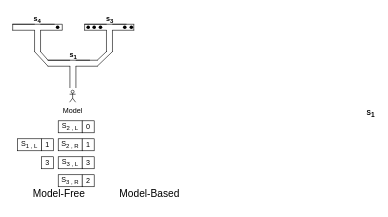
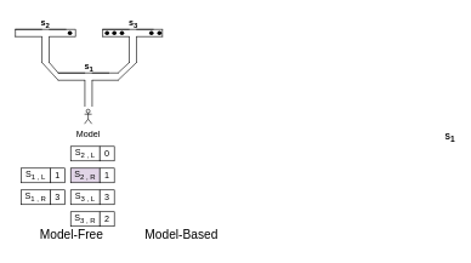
  <mxCell id="0" />
  <mxCell id="1" parent="0" />
  <mxCell id="2" value="" style="shape=partialRectangle;whiteSpace=wrap;html=1;left=0;right=0;fillColor=none;" parent="1" vertex="1"><mxGeometry x="187" y="40" width="35" height="10" as="geometry" /></mxCell>
  <mxCell id="3" value="" style="shape=partialRectangle;whiteSpace=wrap;html=1;left=0;right=0;fillColor=none;" parent="1" vertex="1"><mxGeometry x="140" y="40" width="36" height="10" as="geometry" /></mxCell>
  <mxCell id="4" value="" style="shape=partialRectangle;whiteSpace=wrap;html=1;left=0;right=0;fillColor=none;rotation=90;" parent="1" vertex="1"><mxGeometry x="164" y="63" width="35" height="10" as="geometry" /></mxCell>
  <mxCell id="5" value="" style="endArrow=none;html=1;rounded=0;exitX=0;exitY=0;exitDx=0;exitDy=0;" parent="1" source="3" edge="1"><mxGeometry width="50" height="50" relative="1" as="geometry"><mxPoint x="180" y="90" as="sourcePoint" /><mxPoint x="210" y="40" as="targetPoint" /></mxGeometry></mxCell>
  <mxCell id="6" value="" style="shape=partialRectangle;whiteSpace=wrap;html=1;left=0;right=0;fillColor=none;" parent="1" vertex="1"><mxGeometry x="67" y="40" width="35" height="10" as="geometry" /></mxCell>
  <mxCell id="7" value="" style="shape=partialRectangle;whiteSpace=wrap;html=1;left=0;right=0;fillColor=none;" parent="1" vertex="1"><mxGeometry x="20" y="40" width="36" height="10" as="geometry" /></mxCell>
  <mxCell id="8" value="" style="shape=partialRectangle;whiteSpace=wrap;html=1;left=0;right=0;fillColor=none;rotation=90;" parent="1" vertex="1"><mxGeometry x="44" y="63" width="35" height="10" as="geometry" /></mxCell>
  <mxCell id="9" value="" style="endArrow=none;html=1;rounded=0;exitX=0;exitY=0;exitDx=0;exitDy=0;" parent="1" source="7" edge="1"><mxGeometry width="50" height="50" relative="1" as="geometry"><mxPoint x="60" y="90" as="sourcePoint" /><mxPoint x="90" y="40" as="targetPoint" /></mxGeometry></mxCell>
  <mxCell id="10" value="" style="shape=partialRectangle;whiteSpace=wrap;html=1;left=0;right=0;fillColor=none;" parent="1" vertex="1"><mxGeometry x="126" y="100" width="35" height="10" as="geometry" /></mxCell>
  <mxCell id="11" value="" style="shape=partialRectangle;whiteSpace=wrap;html=1;left=0;right=0;fillColor=none;" parent="1" vertex="1"><mxGeometry x="79" y="100" width="36" height="10" as="geometry" /></mxCell>
  <mxCell id="12" value="" style="shape=partialRectangle;whiteSpace=wrap;html=1;left=0;right=0;fillColor=none;rotation=90;" parent="1" vertex="1"><mxGeometry x="103" y="123" width="35" height="10" as="geometry" /></mxCell>
  <mxCell id="13" value="" style="endArrow=none;html=1;rounded=0;exitX=0;exitY=0;exitDx=0;exitDy=0;" parent="1" source="11" edge="1"><mxGeometry width="50" height="50" relative="1" as="geometry"><mxPoint x="119" y="150" as="sourcePoint" /><mxPoint x="149" y="100" as="targetPoint" /></mxGeometry></mxCell>
  <mxCell id="14" value="" style="endArrow=none;html=1;rounded=0;exitX=1;exitY=0;exitDx=0;exitDy=0;" parent="1" source="10" edge="1"><mxGeometry width="50" height="50" relative="1" as="geometry"><mxPoint x="127" y="135" as="sourcePoint" /><mxPoint x="177" y="85" as="targetPoint" /></mxGeometry></mxCell>
  <mxCell id="15" value="" style="endArrow=none;html=1;rounded=0;exitX=1;exitY=0;exitDx=0;exitDy=0;entryX=1;entryY=0;entryDx=0;entryDy=0;" parent="1" target="4" edge="1"><mxGeometry width="50" height="50" relative="1" as="geometry"><mxPoint x="161" y="110" as="sourcePoint" /><mxPoint x="177" y="95" as="targetPoint" /></mxGeometry></mxCell>
  <mxCell id="16" value="" style="endArrow=none;html=1;rounded=0;entryX=1;entryY=0;entryDx=0;entryDy=0;exitX=0;exitY=0;exitDx=0;exitDy=0;" parent="1" source="11" target="8" edge="1"><mxGeometry width="50" height="50" relative="1" as="geometry"><mxPoint x="290" y="140" as="sourcePoint" /><mxPoint x="340" y="90" as="targetPoint" /></mxGeometry></mxCell>
  <mxCell id="17" value="" style="endArrow=none;html=1;rounded=0;exitX=0;exitY=1;exitDx=0;exitDy=0;entryX=1;entryY=1;entryDx=0;entryDy=0;" parent="1" source="11" target="8" edge="1"><mxGeometry width="50" height="50" relative="1" as="geometry"><mxPoint x="181" y="120" as="sourcePoint" /><mxPoint x="197" y="105" as="targetPoint" /></mxGeometry></mxCell>
  <mxCell id="18" value="Model" style="shape=umlActor;verticalLabelPosition=bottom;verticalAlign=top;html=1;outlineConnect=0;" parent="1" vertex="1"><mxGeometry x="115" y="150" width="10" height="20" as="geometry" /></mxCell>
  <mxCell id="19" value="&lt;font style=&quot;font-size: 11px;&quot;&gt;S&lt;sub style=&quot;font-size: 11px;&quot;&gt;1&lt;/sub&gt;&lt;/font&gt;" style="text;strokeColor=none;fillColor=none;html=1;fontSize=24;fontStyle=1;verticalAlign=middle;align=center;" parent="1" vertex="1"><mxGeometry x="610" y="180" width="14" height="8" as="geometry" /></mxCell>
- <mxCell id="20" value="&lt;span style=&quot;font-size: 12px;&quot;&gt;s&lt;sub&gt;4&lt;/sub&gt;&lt;/span&gt;" style="text;strokeColor=none;fillColor=none;html=1;fontSize=24;fontStyle=1;verticalAlign=middle;align=center;" parent="1" vertex="1"><mxGeometry x="56" y="20" width="10" height="13" as="geometry" /></mxCell>
+ <mxCell id="20" value="&lt;span style=&quot;font-size: 12px;&quot;&gt;s&lt;sub&gt;2&lt;/sub&gt;&lt;/span&gt;" style="text;strokeColor=none;fillColor=none;html=1;fontSize=24;fontStyle=1;verticalAlign=middle;align=center;" parent="1" vertex="1"><mxGeometry x="56" y="20" width="10" height="13" as="geometry" /></mxCell>
  <mxCell id="21" value="&lt;span style=&quot;font-size: 12px;&quot;&gt;s&lt;sub&gt;1&lt;br&gt;&lt;/sub&gt;&lt;/span&gt;" style="text;strokeColor=none;fillColor=none;html=1;fontSize=24;fontStyle=1;verticalAlign=middle;align=center;" parent="1" vertex="1"><mxGeometry x="115.5" y="80" width="10" height="13" as="geometry" /></mxCell>
  <mxCell id="22" value="&lt;span style=&quot;font-size: 12px;&quot;&gt;s&lt;sub&gt;3&lt;br&gt;&lt;/sub&gt;&lt;/span&gt;" style="text;strokeColor=none;fillColor=none;html=1;fontSize=24;fontStyle=1;verticalAlign=middle;align=center;" parent="1" vertex="1"><mxGeometry x="176.5" y="20" width="10" height="13" as="geometry" /></mxCell>
  <mxCell id="23" value="" style="endArrow=none;html=1;rounded=0;fontSize=12;entryX=1;entryY=0;entryDx=0;entryDy=0;exitX=1;exitY=1;exitDx=0;exitDy=0;" parent="1" source="2" target="2" edge="1"><mxGeometry width="50" height="50" relative="1" as="geometry"><mxPoint x="200" y="110" as="sourcePoint" /><mxPoint x="250" y="60" as="targetPoint" /></mxGeometry></mxCell>
  <mxCell id="24" value="" style="endArrow=none;html=1;rounded=0;fontSize=12;entryX=1;entryY=0;entryDx=0;entryDy=0;exitX=1;exitY=1;exitDx=0;exitDy=0;" parent="1" edge="1"><mxGeometry width="50" height="50" relative="1" as="geometry"><mxPoint x="140" y="50" as="sourcePoint" /><mxPoint x="140" y="40" as="targetPoint" /></mxGeometry></mxCell>
  <mxCell id="25" value="" style="endArrow=none;html=1;rounded=0;fontSize=12;entryX=1;entryY=0;entryDx=0;entryDy=0;exitX=1;exitY=1;exitDx=0;exitDy=0;" parent="1" edge="1"><mxGeometry width="50" height="50" relative="1" as="geometry"><mxPoint x="102.77" y="50" as="sourcePoint" /><mxPoint x="102.77" y="40" as="targetPoint" /></mxGeometry></mxCell>
  <mxCell id="26" value="" style="endArrow=none;html=1;rounded=0;fontSize=12;entryX=1;entryY=0;entryDx=0;entryDy=0;exitX=1;exitY=1;exitDx=0;exitDy=0;" parent="1" edge="1"><mxGeometry width="50" height="50" relative="1" as="geometry"><mxPoint x="20" y="50" as="sourcePoint" /><mxPoint x="20" y="40" as="targetPoint" /></mxGeometry></mxCell>
  <mxCell id="27" value="" style="shape=waypoint;sketch=0;fillStyle=solid;size=6;pointerEvents=1;points=[];fillColor=none;resizable=0;rotatable=0;perimeter=centerPerimeter;snapToPoint=1;fontSize=12;" parent="1" vertex="1"><mxGeometry x="75" y="25" width="40" height="40" as="geometry" /></mxCell>
  <mxCell id="28" value="" style="shape=waypoint;sketch=0;fillStyle=solid;size=6;pointerEvents=1;points=[];fillColor=none;resizable=0;rotatable=0;perimeter=centerPerimeter;snapToPoint=1;fontSize=12;" parent="1" vertex="1"><mxGeometry x="126" y="25" width="40" height="40" as="geometry" /></mxCell>
  <mxCell id="29" value="" style="shape=waypoint;sketch=0;fillStyle=solid;size=6;pointerEvents=1;points=[];fillColor=none;resizable=0;rotatable=0;perimeter=centerPerimeter;snapToPoint=1;fontSize=12;" parent="1" vertex="1"><mxGeometry x="136" y="25" width="40" height="40" as="geometry" /></mxCell>
  <mxCell id="30" value="" style="shape=waypoint;sketch=0;fillStyle=solid;size=6;pointerEvents=1;points=[];fillColor=none;resizable=0;rotatable=0;perimeter=centerPerimeter;snapToPoint=1;fontSize=12;" parent="1" vertex="1"><mxGeometry x="198" y="25" width="40" height="40" as="geometry" /></mxCell>
  <mxCell id="31" value="" style="shape=waypoint;sketch=0;fillStyle=solid;size=6;pointerEvents=1;points=[];fillColor=none;resizable=0;rotatable=0;perimeter=centerPerimeter;snapToPoint=1;fontSize=12;" parent="1" vertex="1"><mxGeometry x="146.5" y="25" width="40" height="40" as="geometry" /></mxCell>
  <mxCell id="32" value="" style="shape=waypoint;sketch=0;fillStyle=solid;size=6;pointerEvents=1;points=[];fillColor=none;resizable=0;rotatable=0;perimeter=centerPerimeter;snapToPoint=1;fontSize=12;" parent="1" vertex="1"><mxGeometry x="187" y="25" width="40" height="40" as="geometry" /></mxCell>
  <mxCell id="33" value="S&lt;sub&gt;1 , L&lt;/sub&gt;" style="rounded=0;whiteSpace=wrap;html=1;fontSize=12;" parent="1" vertex="1"><mxGeometry x="28" y="231" width="40" height="20" as="geometry" /></mxCell>
+ <mxCell id="34" value="S&lt;sub&gt;1 , R&lt;/sub&gt;" style="rounded=0;whiteSpace=wrap;html=1;fontSize=12;" parent="1" vertex="1"><mxGeometry x="28" y="261" width="40" height="20" as="geometry" /></mxCell>
  <mxCell id="35" value="S&lt;sub&gt;2 , L&lt;/sub&gt;" style="rounded=0;whiteSpace=wrap;html=1;fontSize=12;" parent="1" vertex="1"><mxGeometry x="96" y="201" width="40" height="20" as="geometry" /></mxCell>
- <mxCell id="36" value="S&lt;sub&gt;2&amp;nbsp;, R&lt;/sub&gt;" style="rounded=0;whiteSpace=wrap;html=1;fontSize=12;" parent="1" vertex="1"><mxGeometry x="96" y="231" width="40" height="20" as="geometry" /></mxCell>
+ <mxCell id="36" value="S&lt;sub&gt;2&amp;nbsp;, R&lt;/sub&gt;" style="rounded=0;whiteSpace=wrap;html=1;fontSize=12;fillColor=#e1d5e7;" parent="1" vertex="1"><mxGeometry x="96" y="231" width="40" height="20" as="geometry" /></mxCell>
  <mxCell id="37" value="S&lt;sub&gt;3&amp;nbsp;, L&lt;/sub&gt;" style="rounded=0;whiteSpace=wrap;html=1;fontSize=12;" parent="1" vertex="1"><mxGeometry x="96" y="261" width="40" height="20" as="geometry" /></mxCell>
  <mxCell id="38" value="S&lt;sub&gt;3&amp;nbsp;, R&lt;/sub&gt;" style="rounded=0;whiteSpace=wrap;html=1;fontSize=12;" parent="1" vertex="1"><mxGeometry x="96" y="291" width="40" height="20" as="geometry" /></mxCell>
  <mxCell id="39" value="1" style="whiteSpace=wrap;html=1;aspect=fixed;fontSize=12;" parent="1" vertex="1"><mxGeometry x="68" y="231" width="20" height="20" as="geometry" /></mxCell>
  <mxCell id="40" value="3" style="whiteSpace=wrap;html=1;aspect=fixed;fontSize=12;" parent="1" vertex="1"><mxGeometry x="68" y="261" width="20" height="20" as="geometry" /></mxCell>
  <mxCell id="41" value="0" style="whiteSpace=wrap;html=1;aspect=fixed;fontSize=12;" parent="1" vertex="1"><mxGeometry x="136" y="201" width="20" height="20" as="geometry" /></mxCell>
  <mxCell id="42" value="1" style="whiteSpace=wrap;html=1;aspect=fixed;fontSize=12;" parent="1" vertex="1"><mxGeometry x="136" y="231" width="20" height="20" as="geometry" /></mxCell>
  <mxCell id="43" value="3" style="whiteSpace=wrap;html=1;aspect=fixed;fontSize=12;" parent="1" vertex="1"><mxGeometry x="136" y="261" width="20" height="20" as="geometry" /></mxCell>
  <mxCell id="44" value="2" style="whiteSpace=wrap;html=1;aspect=fixed;fontSize=12;" parent="1" vertex="1"><mxGeometry x="136" y="291" width="20" height="20" as="geometry" /></mxCell>
  <mxCell id="45" value="&lt;font style=&quot;font-size: 17px; font-weight: normal;&quot;&gt;Model-Free&lt;/font&gt;" style="text;strokeColor=none;fillColor=none;html=1;fontSize=24;fontStyle=1;verticalAlign=middle;align=center;" parent="1" vertex="1"><mxGeometry x="47" y="300" width="100" height="40" as="geometry" /></mxCell>
  <mxCell id="46" value="&lt;font style=&quot;font-size: 17px; font-weight: normal;&quot;&gt;Model-Based&lt;/font&gt;" style="text;strokeColor=none;fillColor=none;html=1;fontSize=24;fontStyle=1;verticalAlign=middle;align=center;" parent="1" vertex="1"><mxGeometry x="198" y="300" width="100" height="40" as="geometry" /></mxCell>
